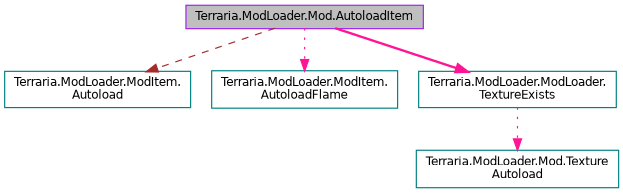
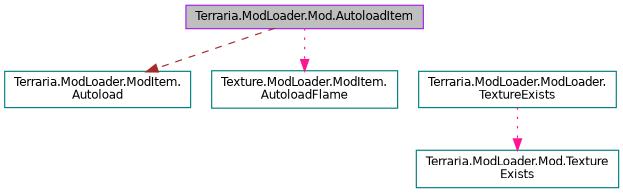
  digraph {
    rankdir=TB
    node [color=teal fillcolor=white fontname=Helvetica fontsize=10 shape=record style=filled]
    edge [color=deeppink fontname=Helvetica fontsize=10 labelfontname=Helvetica labelfontsize=10 style=dotted]
    n1 [color=purple fillcolor=grey75 fontcolor=black height=0.2 label="Terraria.ModLoader.Mod.AutoloadItem" width=0.4]
    n2 [height=0.2 label="Terraria.ModLoader.ModItem.\lAutoload" width=0.4]
-   n3 [height=0.2 label="Terraria.ModLoader.ModItem.\lAutoloadFlame" width=0.4]
+   n3 [height=0.2 label="Texture.ModLoader.ModItem.\lAutoloadFlame" width=0.4]
    n4 [height=0.2 label="Terraria.ModLoader.ModLoader.\lTextureExists" width=0.4]
-   n5 [height=0.2 label="Terraria.ModLoader.Mod.Texture\lAutoload" width=0.4]
+   n5 [height=0.2 label="Terraria.ModLoader.Mod.Texture\lExists" width=0.4]
    n1 -> n2 [color=brown style=dashed]
    n1 -> n3
-   n1 -> n4 [style=bold]
    n4 -> n5
  }
